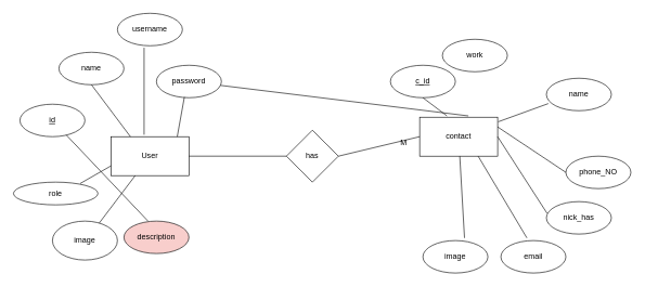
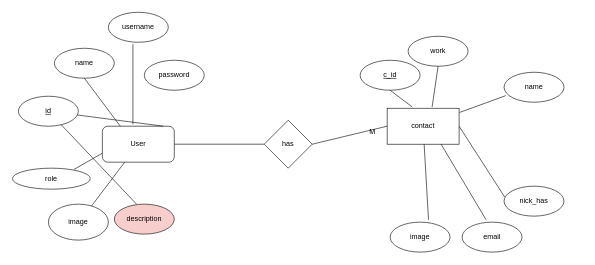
  <mxCell id="0" />
  <mxCell id="1" parent="0" />
- <mxCell id="2" value="User" style="rounded=0;whiteSpace=wrap;html=1;" vertex="1" parent="1"><mxGeometry x="170" y="210" width="120" height="60" as="geometry" /></mxCell>
+ <mxCell id="2" value="User" style="whiteSpace=wrap;html=1;rounded=1;" vertex="1" parent="1"><mxGeometry x="170" y="210" width="120" height="60" as="geometry" /></mxCell>
  <mxCell id="3" value="has" style="rhombus;whiteSpace=wrap;html=1;" vertex="1" parent="1"><mxGeometry x="440" y="200" width="80" height="80" as="geometry" /></mxCell>
  <mxCell id="4" value="contact" style="rounded=0;whiteSpace=wrap;html=1;" vertex="1" parent="1"><mxGeometry x="645" y="180" width="120" height="60" as="geometry" /></mxCell>
  <mxCell id="5" value="" style="endArrow=none;html=1;rounded=0;exitX=1;exitY=0.5;exitDx=0;exitDy=0;entryX=0;entryY=0.5;entryDx=0;entryDy=0;" edge="1" parent="1" source="2" target="3"><mxGeometry width="50" height="50" relative="1" as="geometry"><mxPoint x="360" y="360" as="sourcePoint" /><mxPoint x="410" y="310" as="targetPoint" /></mxGeometry></mxCell>
  <mxCell id="6" value="" style="endArrow=none;html=1;rounded=0;exitX=1;exitY=0.5;exitDx=0;exitDy=0;entryX=0;entryY=0.5;entryDx=0;entryDy=0;" edge="1" parent="1" source="3" target="4"><mxGeometry width="50" height="50" relative="1" as="geometry"><mxPoint x="590" y="360" as="sourcePoint" /><mxPoint x="640" y="310" as="targetPoint" /></mxGeometry></mxCell>
  <mxCell id="7" value="&lt;u&gt;id&lt;/u&gt;" style="ellipse;whiteSpace=wrap;html=1;" vertex="1" parent="1"><mxGeometry x="30" y="160" width="100" height="50" as="geometry" /></mxCell>
  <mxCell id="8" value="name" style="ellipse;whiteSpace=wrap;html=1;" vertex="1" parent="1"><mxGeometry x="90" y="80" width="100" height="50" as="geometry" /></mxCell>
  <mxCell id="9" value="password" style="ellipse;whiteSpace=wrap;html=1;" vertex="1" parent="1"><mxGeometry x="240" y="100" width="100" height="50" as="geometry" /></mxCell>
  <mxCell id="10" value="" style="endArrow=none;html=1;rounded=0;entryX=0.5;entryY=1;entryDx=0;entryDy=0;exitX=0.25;exitY=0;exitDx=0;exitDy=0;" edge="1" parent="1" source="2" target="8"><mxGeometry width="50" height="50" relative="1" as="geometry"><mxPoint x="250" y="190" as="sourcePoint" /><mxPoint x="300" y="140" as="targetPoint" /></mxGeometry></mxCell>
  <mxCell id="11" value="username" style="ellipse;whiteSpace=wrap;html=1;" vertex="1" parent="1"><mxGeometry x="180" y="20" width="100" height="50" as="geometry" /></mxCell>
  <mxCell id="12" value="" style="endArrow=none;html=1;rounded=0;exitX=0.425;exitY=-0.05;exitDx=0;exitDy=0;exitPerimeter=0;entryX=0.41;entryY=1.06;entryDx=0;entryDy=0;entryPerimeter=0;" edge="1" parent="1" source="2" target="11"><mxGeometry width="50" height="50" relative="1" as="geometry"><mxPoint x="450" y="170" as="sourcePoint" /><mxPoint x="500" y="120" as="targetPoint" /></mxGeometry></mxCell>
- <mxCell id="13" value="" style="endArrow=none;html=1;rounded=0;exitX=0.85;exitY=0;exitDx=0;exitDy=0;exitPerimeter=0;entryX=0.43;entryY=0.98;entryDx=0;entryDy=0;entryPerimeter=0;" edge="1" parent="1" source="2" target="9"><mxGeometry width="50" height="50" relative="1" as="geometry"><mxPoint x="480" y="190" as="sourcePoint" /><mxPoint x="530" y="140" as="targetPoint" /></mxGeometry></mxCell>
+ <mxCell id="13" value="" style="endArrow=none;html=1;rounded=0;exitX=0.85;exitY=0;exitDx=0;exitDy=0;exitPerimeter=0;" edge="1" parent="1" source="2" target="7"><mxGeometry width="50" height="50" relative="1" as="geometry"><mxPoint x="480" y="190" as="sourcePoint" /><mxPoint x="530" y="140" as="targetPoint" /></mxGeometry></mxCell>
  <mxCell id="14" value="image" style="ellipse;whiteSpace=wrap;html=1;" vertex="1" parent="1"><mxGeometry x="80" y="340" width="100" height="60" as="geometry" /></mxCell>
  <mxCell id="15" value="description" style="ellipse;whiteSpace=wrap;html=1;fillColor=#f8cecc;" vertex="1" parent="1"><mxGeometry x="190" y="340" width="100" height="50" as="geometry" /></mxCell>
  <mxCell id="16" value="role" style="ellipse;whiteSpace=wrap;html=1;" vertex="1" parent="1"><mxGeometry x="20" y="280" width="130" height="35" as="geometry" /></mxCell>
  <mxCell id="17" value="" style="endArrow=none;html=1;rounded=0;entryX=0.79;entryY=0.06;entryDx=0;entryDy=0;exitX=0;exitY=0.75;exitDx=0;exitDy=0;entryPerimeter=0;" edge="1" parent="1" source="2" target="16"><mxGeometry width="50" height="50" relative="1" as="geometry"><mxPoint x="140" y="250" as="sourcePoint" /><mxPoint x="80" y="170" as="targetPoint" /></mxGeometry></mxCell>
  <mxCell id="18" value="" style="endArrow=none;html=1;rounded=0;entryX=0.72;entryY=0.05;entryDx=0;entryDy=0;entryPerimeter=0;" edge="1" parent="1" source="2" target="14"><mxGeometry width="50" height="50" relative="1" as="geometry"><mxPoint x="160" y="290" as="sourcePoint" /><mxPoint x="100" y="210" as="targetPoint" /></mxGeometry></mxCell>
  <mxCell id="19" value="" style="endArrow=none;html=1;rounded=0;exitX=0.37;exitY=0;exitDx=0;exitDy=0;exitPerimeter=0;" edge="1" parent="1" source="15" target="7"><mxGeometry width="50" height="50" relative="1" as="geometry"><mxPoint x="200" y="320" as="sourcePoint" /><mxPoint x="140" y="240" as="targetPoint" /></mxGeometry></mxCell>
  <mxCell id="20" value="&lt;u&gt;c_id&lt;/u&gt;" style="ellipse;whiteSpace=wrap;html=1;" vertex="1" parent="1"><mxGeometry x="600" y="100" width="100" height="50" as="geometry" /></mxCell>
  <mxCell id="21" value="name" style="ellipse;whiteSpace=wrap;html=1;" vertex="1" parent="1"><mxGeometry x="840" y="120" width="100" height="50" as="geometry" /></mxCell>
  <mxCell id="22" value="nick_has" style="ellipse;whiteSpace=wrap;html=1;" vertex="1" parent="1"><mxGeometry x="840" y="310" width="100" height="50" as="geometry" /></mxCell>
  <mxCell id="23" value="email" style="ellipse;whiteSpace=wrap;html=1;" vertex="1" parent="1"><mxGeometry x="770" y="370" width="100" height="50" as="geometry" /></mxCell>
  <mxCell id="24" value="image" style="ellipse;whiteSpace=wrap;html=1;" vertex="1" parent="1"><mxGeometry x="650" y="370" width="100" height="50" as="geometry" /></mxCell>
  <mxCell id="25" value="work" style="ellipse;whiteSpace=wrap;html=1;" vertex="1" parent="1"><mxGeometry x="680" y="60" width="100" height="50" as="geometry" /></mxCell>
- <mxCell id="26" value="phone_NO" style="ellipse;whiteSpace=wrap;html=1;" vertex="1" parent="1"><mxGeometry x="870" y="240" width="100" height="50" as="geometry" /></mxCell>
  <mxCell id="27" value="" style="endArrow=none;html=1;rounded=0;entryX=0.75;entryY=1;entryDx=0;entryDy=0;exitX=0.4;exitY=-0.08;exitDx=0;exitDy=0;exitPerimeter=0;" edge="1" parent="1" source="23" target="4"><mxGeometry width="50" height="50" relative="1" as="geometry"><mxPoint x="960" y="190" as="sourcePoint" /><mxPoint x="908.395" y="144.658" as="targetPoint" /></mxGeometry></mxCell>
  <mxCell id="28" value="" style="endArrow=none;html=1;rounded=0;exitX=0.64;exitY=-0.08;exitDx=0;exitDy=0;exitPerimeter=0;" edge="1" parent="1" source="24" target="4"><mxGeometry width="50" height="50" relative="1" as="geometry"><mxPoint x="970" y="200" as="sourcePoint" /><mxPoint x="918.395" y="154.658" as="targetPoint" /></mxGeometry></mxCell>
  <mxCell id="29" value="" style="endArrow=none;html=1;rounded=0;entryX=1;entryY=0.5;entryDx=0;entryDy=0;exitX=0.01;exitY=0.36;exitDx=0;exitDy=0;exitPerimeter=0;" edge="1" parent="1" source="22" target="4"><mxGeometry width="50" height="50" relative="1" as="geometry"><mxPoint x="840" y="200" as="sourcePoint" /><mxPoint x="780" y="104" as="targetPoint" /></mxGeometry></mxCell>
- <mxCell id="30" value="" style="endArrow=none;html=1;rounded=0;entryX=1;entryY=0.25;entryDx=0;entryDy=0;exitX=0;exitY=0.5;exitDx=0;exitDy=0;" edge="1" parent="1" source="26" target="4"><mxGeometry width="50" height="50" relative="1" as="geometry"><mxPoint x="820" y="170" as="sourcePoint" /><mxPoint x="759" y="82" as="targetPoint" /></mxGeometry></mxCell>
  <mxCell id="31" value="" style="endArrow=none;html=1;rounded=0;entryX=1.008;entryY=0.117;entryDx=0;entryDy=0;exitX=0.03;exitY=0.78;exitDx=0;exitDy=0;exitPerimeter=0;entryPerimeter=0;" edge="1" parent="1" source="21" target="4"><mxGeometry width="50" height="50" relative="1" as="geometry"><mxPoint x="770" y="130" as="sourcePoint" /><mxPoint x="709" y="42" as="targetPoint" /></mxGeometry></mxCell>
- <mxCell id="32" value="" style="endArrow=none;html=1;rounded=0;exitX=0.625;exitY=-0.033;exitDx=0;exitDy=0;exitPerimeter=0;" edge="1" parent="1" source="4" target="9"><mxGeometry width="50" height="50" relative="1" as="geometry"><mxPoint x="750" y="140" as="sourcePoint" /><mxPoint x="735" y="120" as="targetPoint" /></mxGeometry></mxCell>
+ <mxCell id="32" value="" style="endArrow=none;html=1;rounded=0;exitX=0.625;exitY=-0.033;exitDx=0;exitDy=0;exitPerimeter=0;entryX=0.5;entryY=1;entryDx=0;entryDy=0;" edge="1" parent="1" source="4" target="25"><mxGeometry width="50" height="50" relative="1" as="geometry"><mxPoint x="750" y="140" as="sourcePoint" /><mxPoint x="735" y="120" as="targetPoint" /></mxGeometry></mxCell>
  <mxCell id="33" value="" style="endArrow=none;html=1;rounded=0;exitX=0.35;exitY=-0.033;exitDx=0;exitDy=0;exitPerimeter=0;entryX=0.5;entryY=1;entryDx=0;entryDy=0;" edge="1" parent="1" source="4" target="20"><mxGeometry width="50" height="50" relative="1" as="geometry"><mxPoint x="660" y="160" as="sourcePoint" /><mxPoint x="655" y="61.98" as="targetPoint" /></mxGeometry></mxCell>
  <mxCell id="34" value="M" style="text;html=1;align=center;verticalAlign=middle;resizable=0;points=[];autosize=1;strokeColor=none;fillColor=none;" vertex="1" parent="1"><mxGeometry x="605" y="210" width="30" height="20" as="geometry" /></mxCell>
